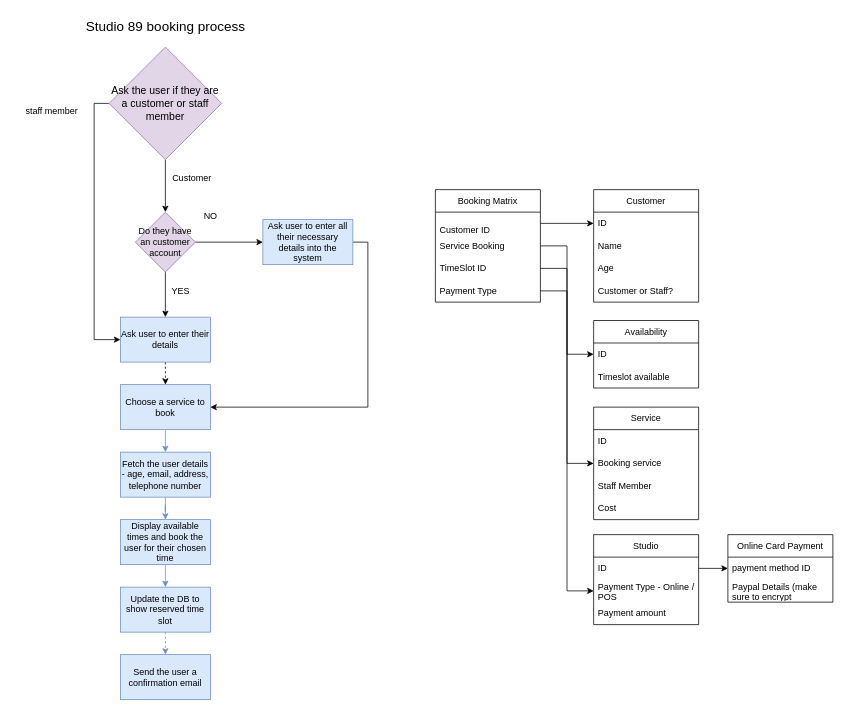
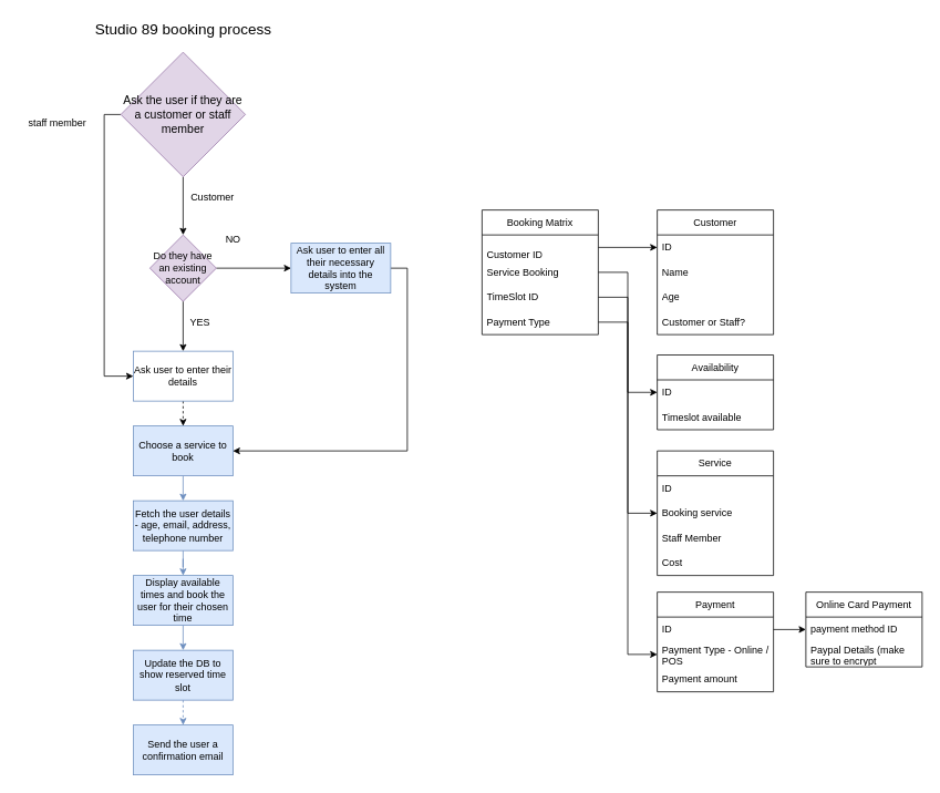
  <mxCell id="0" />
  <mxCell id="1" parent="0" />
  <mxCell id="2" value="&lt;font style=&quot;font-size: 18px;&quot;&gt;Studio 89 booking process&lt;/font&gt;" style="text;html=1;align=center;verticalAlign=middle;resizable=0;points=[];autosize=1;strokeColor=none;fillColor=none;" vertex="1" parent="1"><mxGeometry x="100" y="20" width="240" height="30" as="geometry" /></mxCell>
  <mxCell id="3" style="edgeStyle=orthogonalEdgeStyle;rounded=0;orthogonalLoop=1;jettySize=auto;html=1;exitX=0.5;exitY=1;exitDx=0;exitDy=0;entryX=0.5;entryY=0;entryDx=0;entryDy=0;" edge="1" parent="1" source="5" target="10"><mxGeometry relative="1" as="geometry"><mxPoint x="220" y="272" as="targetPoint" /></mxGeometry></mxCell>
  <mxCell id="4" style="edgeStyle=orthogonalEdgeStyle;rounded=0;orthogonalLoop=1;jettySize=auto;html=1;exitX=0;exitY=0.5;exitDx=0;exitDy=0;entryX=0;entryY=0.5;entryDx=0;entryDy=0;" edge="1" parent="1" source="5" target="14"><mxGeometry relative="1" as="geometry" /></mxCell>
  <mxCell id="5" value="&lt;font style=&quot;font-size: 14px;&quot;&gt;Ask the user if they are a customer or staff member&lt;/font&gt;" style="rhombus;whiteSpace=wrap;html=1;fillColor=#e1d5e7;strokeColor=#9673a6;" vertex="1" parent="1"><mxGeometry x="145" y="62" width="150" height="150" as="geometry" /></mxCell>
  <mxCell id="6" value="Customer" style="text;html=1;align=center;verticalAlign=middle;resizable=0;points=[];autosize=1;strokeColor=none;fillColor=none;" vertex="1" parent="1"><mxGeometry x="215" y="222" width="80" height="30" as="geometry" /></mxCell>
  <mxCell id="7" value="staff member&amp;nbsp;" style="text;html=1;align=center;verticalAlign=middle;resizable=0;points=[];autosize=1;strokeColor=none;fillColor=none;" vertex="1" parent="1"><mxGeometry x="20" y="132" width="100" height="30" as="geometry" /></mxCell>
  <mxCell id="8" style="edgeStyle=orthogonalEdgeStyle;rounded=0;orthogonalLoop=1;jettySize=auto;html=1;exitX=0.5;exitY=1;exitDx=0;exitDy=0;entryX=0.5;entryY=0;entryDx=0;entryDy=0;" edge="1" parent="1" source="10" target="14"><mxGeometry relative="1" as="geometry" /></mxCell>
  <mxCell id="9" style="edgeStyle=orthogonalEdgeStyle;rounded=0;orthogonalLoop=1;jettySize=auto;html=1;exitX=1;exitY=0.5;exitDx=0;exitDy=0;entryX=0;entryY=0.5;entryDx=0;entryDy=0;" edge="1" parent="1" source="10" target="18"><mxGeometry relative="1" as="geometry" /></mxCell>
- <mxCell id="10" value="Do they have an customer account" style="rhombus;whiteSpace=wrap;html=1;fillColor=#e1d5e7;strokeColor=#9673a6;" vertex="1" parent="1"><mxGeometry x="180" y="282" width="80" height="80" as="geometry" /></mxCell>
+ <mxCell id="10" value="Do they have an existing account" style="rhombus;whiteSpace=wrap;html=1;fillColor=#e1d5e7;strokeColor=#9673a6;" vertex="1" parent="1"><mxGeometry x="180" y="282" width="80" height="80" as="geometry" /></mxCell>
  <mxCell id="11" value="YES" style="text;html=1;align=center;verticalAlign=middle;resizable=0;points=[];autosize=1;strokeColor=none;fillColor=none;" vertex="1" parent="1"><mxGeometry x="215" y="372" width="50" height="30" as="geometry" /></mxCell>
  <mxCell id="12" value="NO" style="text;html=1;align=center;verticalAlign=middle;resizable=0;points=[];autosize=1;strokeColor=none;fillColor=none;" vertex="1" parent="1"><mxGeometry x="260" y="272" width="40" height="30" as="geometry" /></mxCell>
  <mxCell id="13" style="edgeStyle=orthogonalEdgeStyle;rounded=0;orthogonalLoop=1;jettySize=auto;html=1;exitX=0.5;exitY=1;exitDx=0;exitDy=0;entryX=0.5;entryY=0;entryDx=0;entryDy=0;dashed=1;" edge="1" parent="1" source="14" target="16"><mxGeometry relative="1" as="geometry" /></mxCell>
- <mxCell id="14" value="Ask user to enter their details" style="rounded=0;whiteSpace=wrap;html=1;fillColor=#dae8fc;strokeColor=#6c8ebf;" vertex="1" parent="1"><mxGeometry x="160" y="422" width="120" height="60" as="geometry" /></mxCell>
+ <mxCell id="14" value="Ask user to enter their details" style="rounded=0;whiteSpace=wrap;html=1;fillColor=#ffffff;strokeColor=#6c8ebf;" vertex="1" parent="1"><mxGeometry x="160" y="422" width="120" height="60" as="geometry" /></mxCell>
  <mxCell id="15" style="edgeStyle=orthogonalEdgeStyle;rounded=0;orthogonalLoop=1;jettySize=auto;html=1;exitX=0.5;exitY=1;exitDx=0;exitDy=0;entryX=0.5;entryY=0;entryDx=0;entryDy=0;fillColor=#dae8fc;strokeColor=#6c8ebf;" edge="1" parent="1" source="16" target="20"><mxGeometry relative="1" as="geometry" /></mxCell>
  <mxCell id="16" value="Choose a service to book" style="rounded=0;whiteSpace=wrap;html=1;fillColor=#dae8fc;strokeColor=#6c8ebf;" vertex="1" parent="1"><mxGeometry x="160" y="512" width="120" height="60" as="geometry" /></mxCell>
  <mxCell id="17" style="edgeStyle=orthogonalEdgeStyle;rounded=0;orthogonalLoop=1;jettySize=auto;html=1;exitX=1;exitY=0.5;exitDx=0;exitDy=0;entryX=1;entryY=0.5;entryDx=0;entryDy=0;" edge="1" parent="1" source="18" target="16"><mxGeometry relative="1" as="geometry" /></mxCell>
  <mxCell id="18" value="Ask user to enter all their necessary details into the system" style="rounded=0;whiteSpace=wrap;html=1;fillColor=#dae8fc;strokeColor=#6c8ebf;" vertex="1" parent="1"><mxGeometry x="350" y="292" width="120" height="60" as="geometry" /></mxCell>
  <mxCell id="19" value="" style="edgeStyle=orthogonalEdgeStyle;rounded=0;orthogonalLoop=1;jettySize=auto;html=1;fillColor=#dae8fc;strokeColor=#6c8ebf;" edge="1" parent="1" source="20" target="22"><mxGeometry relative="1" as="geometry" /></mxCell>
  <mxCell id="20" value="Fetch the user details - age, email, address, telephone number" style="rounded=0;whiteSpace=wrap;html=1;fillColor=#dae8fc;strokeColor=#6c8ebf;" vertex="1" parent="1"><mxGeometry x="160" y="602" width="120" height="60" as="geometry" /></mxCell>
  <mxCell id="21" style="edgeStyle=orthogonalEdgeStyle;rounded=0;orthogonalLoop=1;jettySize=auto;html=1;exitX=0.5;exitY=1;exitDx=0;exitDy=0;entryX=0.5;entryY=0;entryDx=0;entryDy=0;fillColor=#dae8fc;strokeColor=#6c8ebf;" edge="1" parent="1" source="22" target="24"><mxGeometry relative="1" as="geometry" /></mxCell>
  <mxCell id="22" value="Display available times and book the user for their chosen time" style="rounded=0;whiteSpace=wrap;html=1;fillColor=#dae8fc;strokeColor=#6c8ebf;" vertex="1" parent="1"><mxGeometry x="160" y="692" width="120" height="60" as="geometry" /></mxCell>
  <mxCell id="23" style="edgeStyle=orthogonalEdgeStyle;rounded=0;orthogonalLoop=1;jettySize=auto;html=1;exitX=0.5;exitY=1;exitDx=0;exitDy=0;entryX=0.5;entryY=0;entryDx=0;entryDy=0;fillColor=#dae8fc;strokeColor=#6c8ebf;dashed=1;" edge="1" parent="1" source="24" target="25"><mxGeometry relative="1" as="geometry" /></mxCell>
  <mxCell id="24" value="Update the DB to show reserved time slot" style="rounded=0;whiteSpace=wrap;html=1;fillColor=#dae8fc;strokeColor=#6c8ebf;" vertex="1" parent="1"><mxGeometry x="160" y="782" width="120" height="60" as="geometry" /></mxCell>
  <mxCell id="25" value="Send the user a confirmation email" style="rounded=0;whiteSpace=wrap;html=1;fillColor=#dae8fc;strokeColor=#6c8ebf;" vertex="1" parent="1"><mxGeometry x="160" y="872" width="120" height="60" as="geometry" /></mxCell>
  <mxCell id="26" value="Booking Matrix" style="swimlane;fontStyle=0;childLayout=stackLayout;horizontal=1;startSize=30;horizontalStack=0;resizeParent=1;resizeParentMax=0;resizeLast=0;collapsible=1;marginBottom=0;whiteSpace=wrap;html=1;" vertex="1" parent="1"><mxGeometry x="580" y="252" width="140" height="150" as="geometry"><mxRectangle x="960" y="320" width="80" height="30" as="alternateBounds" /></mxGeometry></mxCell>
  <mxCell id="27" value="&lt;br&gt;&lt;div&gt;Customer ID&lt;/div&gt;" style="text;strokeColor=none;fillColor=none;align=left;verticalAlign=middle;spacingLeft=4;spacingRight=4;overflow=hidden;points=[[0,0.5],[1,0.5]];portConstraint=eastwest;rotatable=0;whiteSpace=wrap;html=1;" vertex="1" parent="26"><mxGeometry y="30" width="140" height="30" as="geometry" /></mxCell>
  <mxCell id="28" value="Service Booking" style="text;strokeColor=none;fillColor=none;align=left;verticalAlign=middle;spacingLeft=4;spacingRight=4;overflow=hidden;points=[[0,0.5],[1,0.5]];portConstraint=eastwest;rotatable=0;whiteSpace=wrap;html=1;" vertex="1" parent="26"><mxGeometry y="60" width="140" height="30" as="geometry" /></mxCell>
  <mxCell id="29" value="TimeSlot ID" style="text;strokeColor=none;fillColor=none;align=left;verticalAlign=middle;spacingLeft=4;spacingRight=4;overflow=hidden;points=[[0,0.5],[1,0.5]];portConstraint=eastwest;rotatable=0;whiteSpace=wrap;html=1;" vertex="1" parent="26"><mxGeometry y="90" width="140" height="30" as="geometry" /></mxCell>
  <mxCell id="30" value="Payment Type" style="text;strokeColor=none;fillColor=none;align=left;verticalAlign=middle;spacingLeft=4;spacingRight=4;overflow=hidden;points=[[0,0.5],[1,0.5]];portConstraint=eastwest;rotatable=0;whiteSpace=wrap;html=1;" vertex="1" parent="26"><mxGeometry y="120" width="140" height="30" as="geometry" /></mxCell>
  <mxCell id="31" value="Customer" style="swimlane;fontStyle=0;childLayout=stackLayout;horizontal=1;startSize=30;horizontalStack=0;resizeParent=1;resizeParentMax=0;resizeLast=0;collapsible=1;marginBottom=0;whiteSpace=wrap;html=1;" vertex="1" parent="1"><mxGeometry x="791" y="252" width="140" height="150" as="geometry"><mxRectangle x="960" y="320" width="80" height="30" as="alternateBounds" /></mxGeometry></mxCell>
  <mxCell id="32" value="ID" style="text;strokeColor=none;fillColor=none;align=left;verticalAlign=middle;spacingLeft=4;spacingRight=4;overflow=hidden;points=[[0,0.5],[1,0.5]];portConstraint=eastwest;rotatable=0;whiteSpace=wrap;html=1;" vertex="1" parent="31"><mxGeometry y="30" width="140" height="30" as="geometry" /></mxCell>
  <mxCell id="33" value="Name" style="text;strokeColor=none;fillColor=none;align=left;verticalAlign=middle;spacingLeft=4;spacingRight=4;overflow=hidden;points=[[0,0.5],[1,0.5]];portConstraint=eastwest;rotatable=0;whiteSpace=wrap;html=1;" vertex="1" parent="31"><mxGeometry y="60" width="140" height="30" as="geometry" /></mxCell>
  <mxCell id="34" value="Age" style="text;strokeColor=none;fillColor=none;align=left;verticalAlign=middle;spacingLeft=4;spacingRight=4;overflow=hidden;points=[[0,0.5],[1,0.5]];portConstraint=eastwest;rotatable=0;whiteSpace=wrap;html=1;" vertex="1" parent="31"><mxGeometry y="90" width="140" height="30" as="geometry" /></mxCell>
  <mxCell id="35" value="Customer or Staff?" style="text;strokeColor=none;fillColor=none;align=left;verticalAlign=middle;spacingLeft=4;spacingRight=4;overflow=hidden;points=[[0,0.5],[1,0.5]];portConstraint=eastwest;rotatable=0;whiteSpace=wrap;html=1;" vertex="1" parent="31"><mxGeometry y="120" width="140" height="30" as="geometry" /></mxCell>
  <mxCell id="36" style="edgeStyle=orthogonalEdgeStyle;rounded=0;orthogonalLoop=1;jettySize=auto;html=1;exitX=1;exitY=0.5;exitDx=0;exitDy=0;" edge="1" parent="1" source="27" target="32"><mxGeometry relative="1" as="geometry" /></mxCell>
  <mxCell id="37" value="Availability" style="swimlane;fontStyle=0;childLayout=stackLayout;horizontal=1;startSize=30;horizontalStack=0;resizeParent=1;resizeParentMax=0;resizeLast=0;collapsible=1;marginBottom=0;whiteSpace=wrap;html=1;" vertex="1" parent="1"><mxGeometry x="791" y="426.5" width="140" height="90" as="geometry"><mxRectangle x="960" y="320" width="80" height="30" as="alternateBounds" /></mxGeometry></mxCell>
  <mxCell id="38" value="ID" style="text;strokeColor=none;fillColor=none;align=left;verticalAlign=middle;spacingLeft=4;spacingRight=4;overflow=hidden;points=[[0,0.5],[1,0.5]];portConstraint=eastwest;rotatable=0;whiteSpace=wrap;html=1;" vertex="1" parent="37"><mxGeometry y="30" width="140" height="30" as="geometry" /></mxCell>
  <mxCell id="39" value="Timeslot available&amp;nbsp;" style="text;strokeColor=none;fillColor=none;align=left;verticalAlign=middle;spacingLeft=4;spacingRight=4;overflow=hidden;points=[[0,0.5],[1,0.5]];portConstraint=eastwest;rotatable=0;whiteSpace=wrap;html=1;" vertex="1" parent="37"><mxGeometry y="60" width="140" height="30" as="geometry" /></mxCell>
  <mxCell id="40" style="edgeStyle=orthogonalEdgeStyle;rounded=0;orthogonalLoop=1;jettySize=auto;html=1;exitX=1;exitY=0.5;exitDx=0;exitDy=0;entryX=0;entryY=0.5;entryDx=0;entryDy=0;" edge="1" parent="1" source="29" target="38"><mxGeometry relative="1" as="geometry" /></mxCell>
  <mxCell id="41" value="Service" style="swimlane;fontStyle=0;childLayout=stackLayout;horizontal=1;startSize=30;horizontalStack=0;resizeParent=1;resizeParentMax=0;resizeLast=0;collapsible=1;marginBottom=0;whiteSpace=wrap;html=1;" vertex="1" parent="1"><mxGeometry x="791" y="542" width="140" height="150" as="geometry"><mxRectangle x="960" y="320" width="80" height="30" as="alternateBounds" /></mxGeometry></mxCell>
  <mxCell id="42" value="ID" style="text;strokeColor=none;fillColor=none;align=left;verticalAlign=middle;spacingLeft=4;spacingRight=4;overflow=hidden;points=[[0,0.5],[1,0.5]];portConstraint=eastwest;rotatable=0;whiteSpace=wrap;html=1;" vertex="1" parent="41"><mxGeometry y="30" width="140" height="30" as="geometry" /></mxCell>
  <mxCell id="43" value="Booking service" style="text;strokeColor=none;fillColor=none;align=left;verticalAlign=middle;spacingLeft=4;spacingRight=4;overflow=hidden;points=[[0,0.5],[1,0.5]];portConstraint=eastwest;rotatable=0;whiteSpace=wrap;html=1;" vertex="1" parent="41"><mxGeometry y="60" width="140" height="30" as="geometry" /></mxCell>
  <mxCell id="44" value="Staff Member" style="text;strokeColor=none;fillColor=none;align=left;verticalAlign=middle;spacingLeft=4;spacingRight=4;overflow=hidden;points=[[0,0.5],[1,0.5]];portConstraint=eastwest;rotatable=0;whiteSpace=wrap;html=1;" vertex="1" parent="41"><mxGeometry y="90" width="140" height="30" as="geometry" /></mxCell>
  <mxCell id="45" value="Cost" style="text;strokeColor=none;fillColor=none;align=left;verticalAlign=middle;spacingLeft=4;spacingRight=4;overflow=hidden;points=[[0,0.5],[1,0.5]];portConstraint=eastwest;rotatable=0;whiteSpace=wrap;html=1;" vertex="1" parent="41"><mxGeometry y="120" width="140" height="30" as="geometry" /></mxCell>
  <mxCell id="46" style="edgeStyle=orthogonalEdgeStyle;rounded=0;orthogonalLoop=1;jettySize=auto;html=1;exitX=1;exitY=0.5;exitDx=0;exitDy=0;entryX=0;entryY=0.5;entryDx=0;entryDy=0;" edge="1" parent="1" source="28" target="43"><mxGeometry relative="1" as="geometry" /></mxCell>
- <mxCell id="47" value="Studio" style="swimlane;fontStyle=0;childLayout=stackLayout;horizontal=1;startSize=30;horizontalStack=0;resizeParent=1;resizeParentMax=0;resizeLast=0;collapsible=1;marginBottom=0;whiteSpace=wrap;html=1;" vertex="1" parent="1"><mxGeometry x="791" y="712" width="140" height="120" as="geometry"><mxRectangle x="960" y="320" width="80" height="30" as="alternateBounds" /></mxGeometry></mxCell>
+ <mxCell id="47" value="Payment" style="swimlane;fontStyle=0;childLayout=stackLayout;horizontal=1;startSize=30;horizontalStack=0;resizeParent=1;resizeParentMax=0;resizeLast=0;collapsible=1;marginBottom=0;whiteSpace=wrap;html=1;" vertex="1" parent="1"><mxGeometry x="791" y="712" width="140" height="120" as="geometry"><mxRectangle x="960" y="320" width="80" height="30" as="alternateBounds" /></mxGeometry></mxCell>
  <mxCell id="48" value="ID" style="text;strokeColor=none;fillColor=none;align=left;verticalAlign=middle;spacingLeft=4;spacingRight=4;overflow=hidden;points=[[0,0.5],[1,0.5]];portConstraint=eastwest;rotatable=0;whiteSpace=wrap;html=1;" vertex="1" parent="47"><mxGeometry y="30" width="140" height="30" as="geometry" /></mxCell>
  <mxCell id="49" value="Payment Type - Online / POS" style="text;strokeColor=none;fillColor=none;align=left;verticalAlign=middle;spacingLeft=4;spacingRight=4;overflow=hidden;points=[[0,0.5],[1,0.5]];portConstraint=eastwest;rotatable=0;whiteSpace=wrap;html=1;" vertex="1" parent="47"><mxGeometry y="60" width="140" height="30" as="geometry" /></mxCell>
  <mxCell id="50" value="Payment amount" style="text;strokeColor=none;fillColor=none;align=left;verticalAlign=middle;spacingLeft=4;spacingRight=4;overflow=hidden;points=[[0,0.5],[1,0.5]];portConstraint=eastwest;rotatable=0;whiteSpace=wrap;html=1;" vertex="1" parent="47"><mxGeometry y="90" width="140" height="30" as="geometry" /></mxCell>
  <mxCell id="51" style="edgeStyle=orthogonalEdgeStyle;rounded=0;orthogonalLoop=1;jettySize=auto;html=1;exitX=1;exitY=0.5;exitDx=0;exitDy=0;entryX=0;entryY=0.5;entryDx=0;entryDy=0;" edge="1" parent="1" source="30" target="49"><mxGeometry relative="1" as="geometry" /></mxCell>
  <mxCell id="52" value="Online Card Payment" style="swimlane;fontStyle=0;childLayout=stackLayout;horizontal=1;startSize=30;horizontalStack=0;resizeParent=1;resizeParentMax=0;resizeLast=0;collapsible=1;marginBottom=0;whiteSpace=wrap;html=1;" vertex="1" parent="1"><mxGeometry x="970" y="712" width="140" height="90" as="geometry"><mxRectangle x="960" y="320" width="80" height="30" as="alternateBounds" /></mxGeometry></mxCell>
  <mxCell id="53" value="payment method ID" style="text;strokeColor=none;fillColor=none;align=left;verticalAlign=middle;spacingLeft=4;spacingRight=4;overflow=hidden;points=[[0,0.5],[1,0.5]];portConstraint=eastwest;rotatable=0;whiteSpace=wrap;html=1;" vertex="1" parent="52"><mxGeometry y="30" width="140" height="30" as="geometry" /></mxCell>
  <mxCell id="54" value="Paypal Details (make sure to encrypt securely)" style="text;strokeColor=none;fillColor=none;align=left;verticalAlign=middle;spacingLeft=4;spacingRight=4;overflow=hidden;points=[[0,0.5],[1,0.5]];portConstraint=eastwest;rotatable=0;whiteSpace=wrap;html=1;" vertex="1" parent="52"><mxGeometry y="60" width="140" height="30" as="geometry" /></mxCell>
  <mxCell id="55" style="edgeStyle=orthogonalEdgeStyle;rounded=0;orthogonalLoop=1;jettySize=auto;html=1;exitX=1;exitY=0.5;exitDx=0;exitDy=0;entryX=0;entryY=0.5;entryDx=0;entryDy=0;" edge="1" parent="1" source="48" target="53"><mxGeometry relative="1" as="geometry" /></mxCell>
